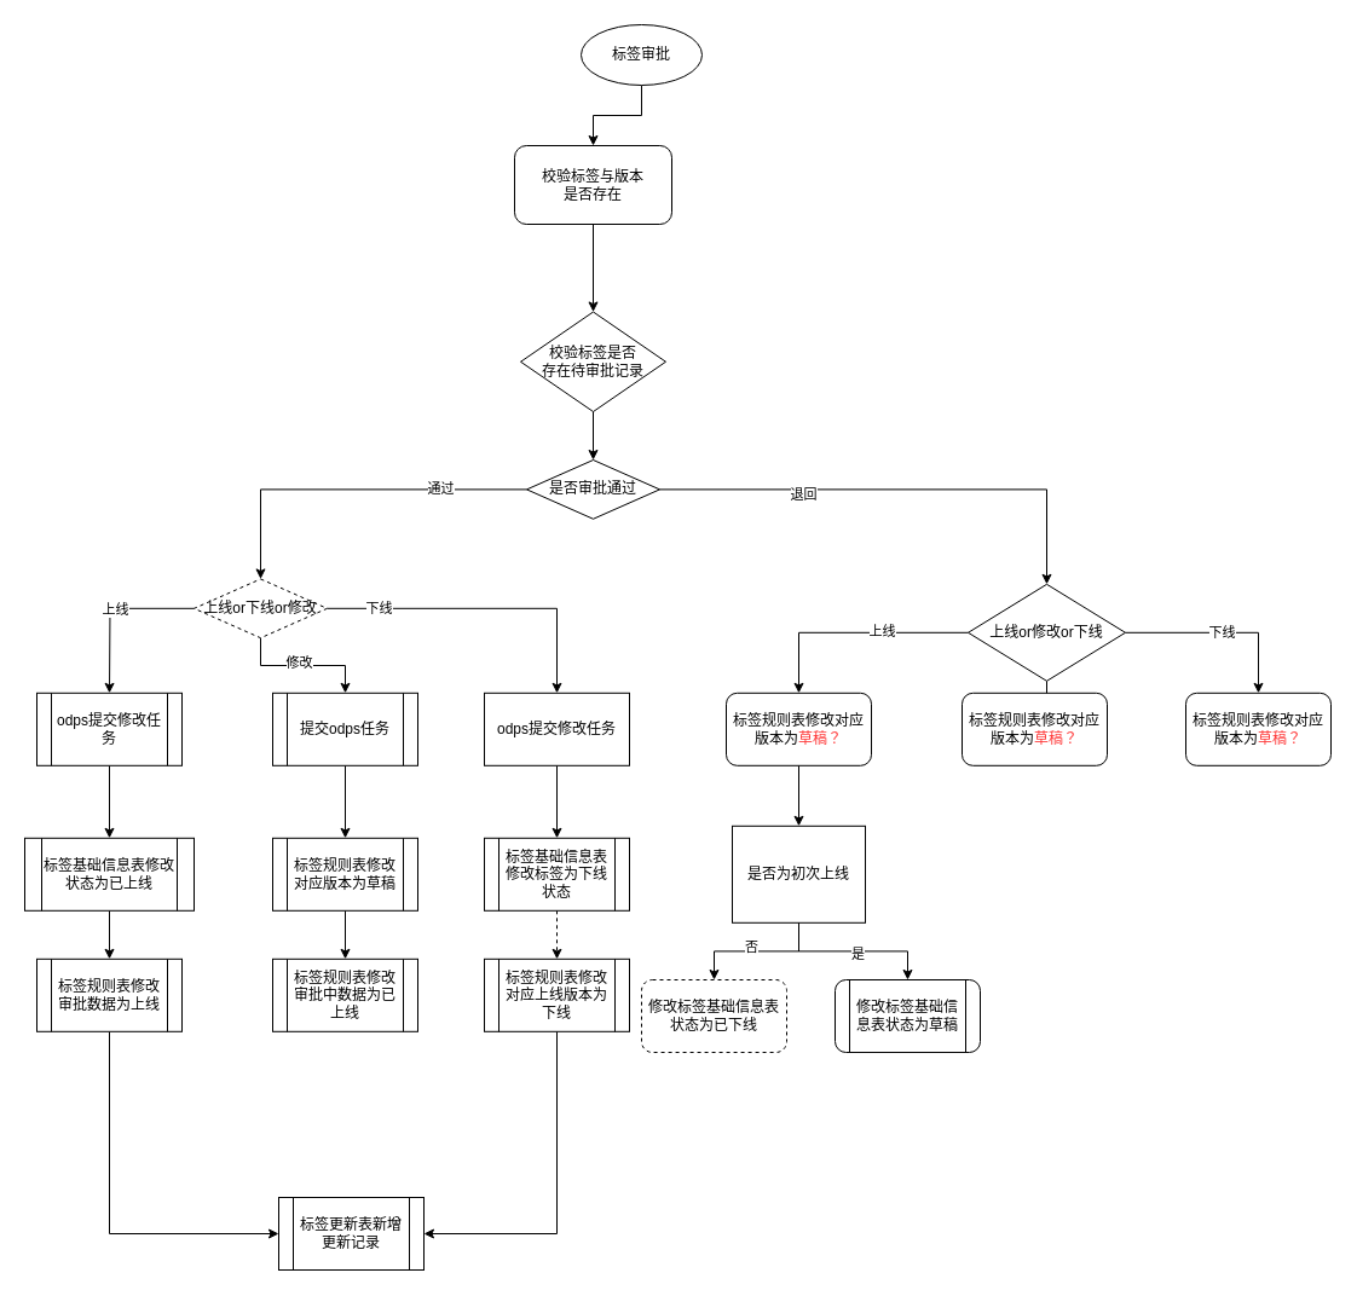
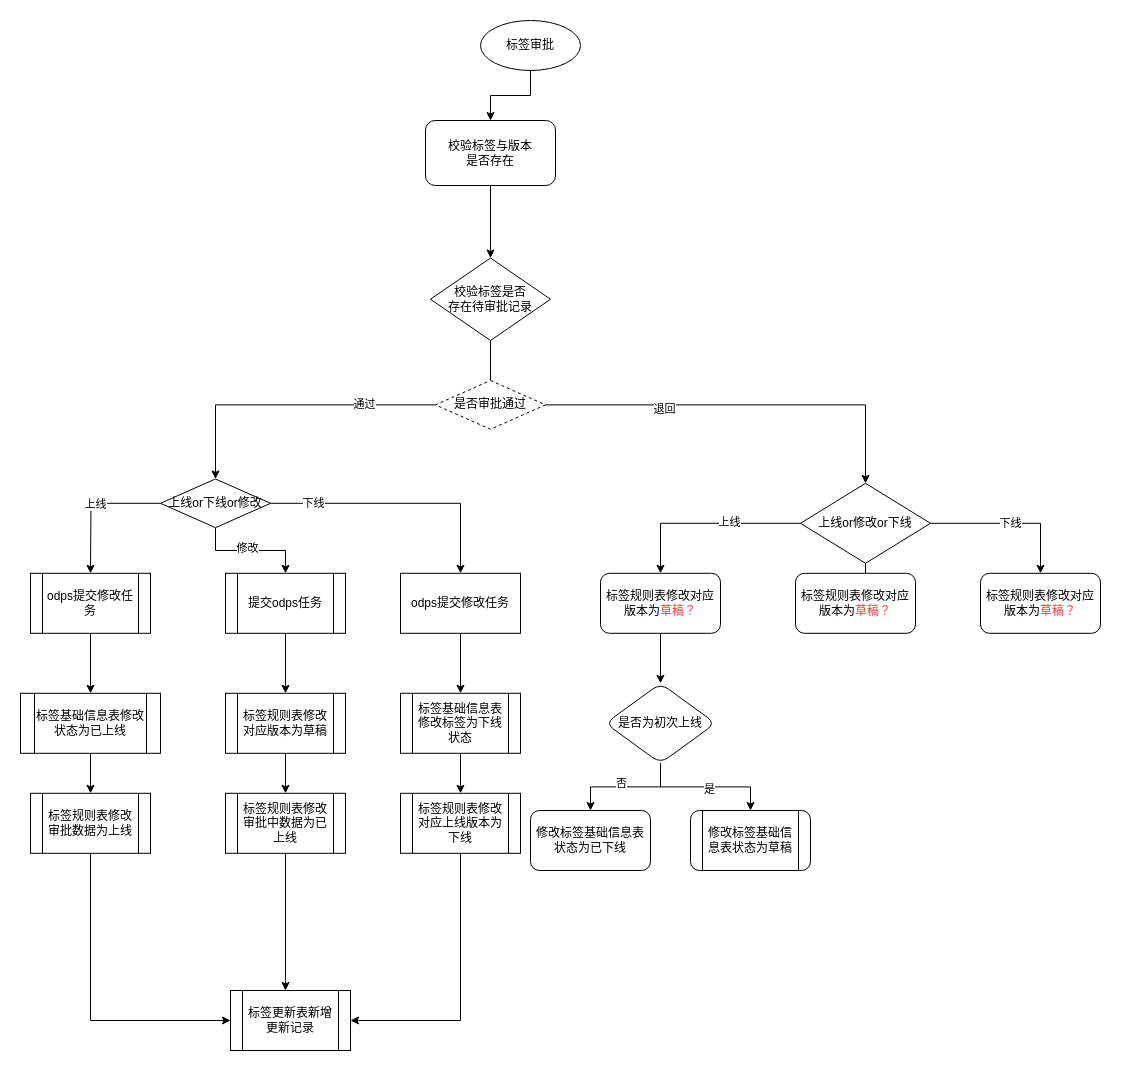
  <mxCell id="0" />
  <mxCell id="1" parent="0" />
  <mxCell id="2" value="" style="edgeStyle=orthogonalEdgeStyle;rounded=0;orthogonalLoop=1;jettySize=auto;html=1;" parent="1" source="3" target="5" edge="1"><mxGeometry relative="1" as="geometry" /></mxCell>
  <mxCell id="3" value="标签审批" style="ellipse;whiteSpace=wrap;html=1;" parent="1" vertex="1"><mxGeometry x="480" y="20" width="100" height="50" as="geometry" /></mxCell>
  <mxCell id="4" value="" style="edgeStyle=orthogonalEdgeStyle;rounded=0;orthogonalLoop=1;jettySize=auto;html=1;" parent="1" source="5" target="7" edge="1"><mxGeometry relative="1" as="geometry" /></mxCell>
  <mxCell id="5" value="校验标签与版本&lt;div&gt;是否存在&lt;/div&gt;" style="whiteSpace=wrap;html=1;rounded=1;" parent="1" vertex="1"><mxGeometry x="425" y="120" width="130" height="65" as="geometry" /></mxCell>
- <mxCell id="6" value="" style="edgeStyle=orthogonalEdgeStyle;rounded=0;orthogonalLoop=1;jettySize=auto;html=1;" parent="1" source="7" target="12" edge="1"><mxGeometry relative="1" as="geometry" /></mxCell>
+ <mxCell id="6" value="" style="edgeStyle=orthogonalEdgeStyle;rounded=0;orthogonalLoop=1;jettySize=auto;html=1;endArrow=none;" parent="1" source="7" target="12" edge="1"><mxGeometry relative="1" as="geometry" /></mxCell>
  <mxCell id="7" value="校验标签是否&lt;div&gt;存在待审批记录&lt;/div&gt;" style="rhombus;whiteSpace=wrap;html=1;" parent="1" vertex="1"><mxGeometry x="430" y="257.5" width="120" height="82.5" as="geometry" /></mxCell>
  <mxCell id="8" value="" style="edgeStyle=orthogonalEdgeStyle;rounded=0;orthogonalLoop=1;jettySize=auto;html=1;" parent="1" source="12" edge="1" target="44"><mxGeometry relative="1" as="geometry"><mxPoint x="660" y="470.01" as="targetPoint" /></mxGeometry></mxCell>
  <mxCell id="9" value="退回" style="edgeLabel;html=1;align=center;verticalAlign=middle;resizable=0;points=[];" parent="8" vertex="1" connectable="0"><mxGeometry x="-0.402" y="-4" relative="1" as="geometry"><mxPoint as="offset" /></mxGeometry></mxCell>
  <mxCell id="10" value="" style="edgeStyle=orthogonalEdgeStyle;rounded=0;orthogonalLoop=1;jettySize=auto;html=1;" parent="1" source="12" target="19" edge="1"><mxGeometry relative="1" as="geometry"><mxPoint x="275" y="407" as="sourcePoint" /></mxGeometry></mxCell>
  <mxCell id="11" value="通过" style="edgeLabel;html=1;align=center;verticalAlign=middle;resizable=0;points=[];" parent="10" vertex="1" connectable="0"><mxGeometry x="-0.512" y="-1" relative="1" as="geometry"><mxPoint as="offset" /></mxGeometry></mxCell>
- <mxCell id="12" value="是否审批通过" style="rhombus;whiteSpace=wrap;html=1;" parent="1" vertex="1"><mxGeometry x="435" y="380" width="110" height="48.75" as="geometry" /></mxCell>
+ <mxCell id="12" value="是否审批通过" style="rhombus;whiteSpace=wrap;html=1;dashed=1;" parent="1" vertex="1"><mxGeometry x="435" y="380" width="110" height="48.75" as="geometry" /></mxCell>
  <mxCell id="13" value="" style="edgeStyle=orthogonalEdgeStyle;rounded=0;orthogonalLoop=1;jettySize=auto;html=1;" parent="1" source="19" edge="1"><mxGeometry relative="1" as="geometry"><mxPoint x="90" y="572.8" as="targetPoint" /></mxGeometry></mxCell>
  <mxCell id="14" value="上线" style="edgeLabel;html=1;align=center;verticalAlign=middle;resizable=0;points=[];" parent="13" vertex="1" connectable="0"><mxGeometry x="-0.056" y="1" relative="1" as="geometry"><mxPoint as="offset" /></mxGeometry></mxCell>
  <mxCell id="15" value="" style="edgeStyle=orthogonalEdgeStyle;rounded=0;orthogonalLoop=1;jettySize=auto;html=1;" parent="1" source="19" target="25" edge="1"><mxGeometry relative="1" as="geometry"><Array as="points"><mxPoint x="460" y="503" /></Array></mxGeometry></mxCell>
  <mxCell id="16" value="下线" style="edgeLabel;html=1;align=center;verticalAlign=middle;resizable=0;points=[];" parent="15" vertex="1" connectable="0"><mxGeometry x="-0.672" relative="1" as="geometry"><mxPoint as="offset" /></mxGeometry></mxCell>
  <mxCell id="17" value="" style="edgeStyle=orthogonalEdgeStyle;rounded=0;orthogonalLoop=1;jettySize=auto;html=1;entryX=0.5;entryY=0;entryDx=0;entryDy=0;" edge="1" parent="1" source="19" target="34"><mxGeometry relative="1" as="geometry"><mxPoint x="285" y="562.8" as="targetPoint" /></mxGeometry></mxCell>
  <mxCell id="18" value="修改" style="edgeLabel;html=1;align=center;verticalAlign=middle;resizable=0;points=[];" vertex="1" connectable="0" parent="17"><mxGeometry x="-0.072" y="3" relative="1" as="geometry"><mxPoint as="offset" /></mxGeometry></mxCell>
- <mxCell id="19" value="上线or下线or修改" style="rhombus;whiteSpace=wrap;html=1;dashed=1;" parent="1" vertex="1"><mxGeometry x="160" y="478.44" width="110" height="48.75" as="geometry" /></mxCell>
+ <mxCell id="19" value="上线or下线or修改" style="rhombus;whiteSpace=wrap;html=1;" parent="1" vertex="1"><mxGeometry x="160" y="478.44" width="110" height="48.75" as="geometry" /></mxCell>
  <mxCell id="20" value="" style="edgeStyle=orthogonalEdgeStyle;rounded=0;orthogonalLoop=1;jettySize=auto;html=1;" parent="1" source="21" target="23" edge="1"><mxGeometry relative="1" as="geometry" /></mxCell>
  <mxCell id="21" value="odps提交修改任务" style="shape=process;whiteSpace=wrap;html=1;backgroundOutline=1;" parent="1" vertex="1"><mxGeometry x="30" y="572.8" width="120" height="60" as="geometry" /></mxCell>
  <mxCell id="22" value="" style="edgeStyle=orthogonalEdgeStyle;rounded=0;orthogonalLoop=1;jettySize=auto;html=1;" parent="1" source="23" target="29" edge="1"><mxGeometry relative="1" as="geometry" /></mxCell>
  <mxCell id="23" value="标签基础信息表修改状态为已上线" style="shape=process;whiteSpace=wrap;html=1;backgroundOutline=1;" parent="1" vertex="1"><mxGeometry x="20" y="692.8" width="140" height="60" as="geometry" /></mxCell>
  <mxCell id="24" value="" style="edgeStyle=orthogonalEdgeStyle;rounded=0;orthogonalLoop=1;jettySize=auto;html=1;" parent="1" source="25" target="27" edge="1"><mxGeometry relative="1" as="geometry" /></mxCell>
  <mxCell id="25" value="odps提交修改任务" style="whiteSpace=wrap;html=1;" parent="1" vertex="1"><mxGeometry x="400" y="572.805" width="120" height="60" as="geometry" /></mxCell>
- <mxCell id="26" value="" style="edgeStyle=orthogonalEdgeStyle;rounded=0;orthogonalLoop=1;jettySize=auto;html=1;dashed=1;" parent="1" source="27" target="31" edge="1"><mxGeometry relative="1" as="geometry" /></mxCell>
+ <mxCell id="26" value="" style="edgeStyle=orthogonalEdgeStyle;rounded=0;orthogonalLoop=1;jettySize=auto;html=1;" parent="1" source="27" target="31" edge="1"><mxGeometry relative="1" as="geometry" /></mxCell>
  <mxCell id="27" value="标签基础信息表修改标签为下线状态" style="shape=process;whiteSpace=wrap;html=1;backgroundOutline=1;" parent="1" vertex="1"><mxGeometry x="400" y="692.795" width="120" height="60" as="geometry" /></mxCell>
  <mxCell id="28" style="edgeStyle=orthogonalEdgeStyle;rounded=0;orthogonalLoop=1;jettySize=auto;html=1;entryX=0;entryY=0.5;entryDx=0;entryDy=0;" edge="1" parent="1" source="29" target="32"><mxGeometry relative="1" as="geometry"><Array as="points"><mxPoint x="90" y="1020" /></Array></mxGeometry></mxCell>
  <mxCell id="29" value="标签规则表修改审批数据为上线" style="shape=process;whiteSpace=wrap;html=1;backgroundOutline=1;" parent="1" vertex="1"><mxGeometry x="30" y="792.8" width="120" height="60" as="geometry" /></mxCell>
  <mxCell id="30" style="edgeStyle=orthogonalEdgeStyle;rounded=0;orthogonalLoop=1;jettySize=auto;html=1;" edge="1" parent="1" source="31" target="32"><mxGeometry relative="1" as="geometry"><Array as="points"><mxPoint x="460" y="1020" /></Array></mxGeometry></mxCell>
  <mxCell id="31" value="标签规则表修改对应上线版本为下线" style="shape=process;whiteSpace=wrap;html=1;backgroundOutline=1;" parent="1" vertex="1"><mxGeometry x="400" y="792.805" width="120" height="60" as="geometry" /></mxCell>
  <mxCell id="32" value="标签更新表新增更新记录" style="shape=process;whiteSpace=wrap;html=1;backgroundOutline=1;" vertex="1" parent="1"><mxGeometry x="230" y="990" width="120" height="60" as="geometry" /></mxCell>
  <mxCell id="33" value="" style="edgeStyle=orthogonalEdgeStyle;rounded=0;orthogonalLoop=1;jettySize=auto;html=1;" edge="1" parent="1" source="34" target="36"><mxGeometry relative="1" as="geometry" /></mxCell>
  <mxCell id="34" value="提交odps任务" style="shape=process;whiteSpace=wrap;html=1;backgroundOutline=1;" vertex="1" parent="1"><mxGeometry x="225" y="572.8" width="120" height="60" as="geometry" /></mxCell>
  <mxCell id="35" value="" style="edgeStyle=orthogonalEdgeStyle;rounded=0;orthogonalLoop=1;jettySize=auto;html=1;" edge="1" parent="1" source="36" target="38"><mxGeometry relative="1" as="geometry" /></mxCell>
  <mxCell id="36" value="标签规则表修改对应版本为草稿" style="shape=process;whiteSpace=wrap;html=1;backgroundOutline=1;" vertex="1" parent="1"><mxGeometry x="225" y="692.8" width="120" height="60" as="geometry" /></mxCell>
+ <mxCell id="37" value="" style="edgeStyle=orthogonalEdgeStyle;rounded=0;orthogonalLoop=1;jettySize=auto;html=1;" edge="1" parent="1" source="38" target="32"><mxGeometry relative="1" as="geometry"><Array as="points"><mxPoint x="285" y="980" /><mxPoint x="285" y="980" /></Array></mxGeometry></mxCell>
  <mxCell id="38" value="标签规则表修改审批中数据为已上线" style="shape=process;whiteSpace=wrap;html=1;backgroundOutline=1;" vertex="1" parent="1"><mxGeometry x="225" y="792.8" width="120" height="60" as="geometry" /></mxCell>
  <mxCell id="39" value="" style="edgeStyle=orthogonalEdgeStyle;rounded=0;orthogonalLoop=1;jettySize=auto;html=1;" edge="1" parent="1" source="44" target="46"><mxGeometry relative="1" as="geometry" /></mxCell>
  <mxCell id="40" value="上线" style="edgeLabel;html=1;align=center;verticalAlign=middle;resizable=0;points=[];" vertex="1" connectable="0" parent="39"><mxGeometry x="-0.24" y="-1" relative="1" as="geometry"><mxPoint as="offset" /></mxGeometry></mxCell>
  <mxCell id="41" value="" style="edgeStyle=orthogonalEdgeStyle;rounded=0;orthogonalLoop=1;jettySize=auto;html=1;" edge="1" parent="1" source="44" target="47"><mxGeometry relative="1" as="geometry" /></mxCell>
  <mxCell id="42" value="修改" style="edgeLabel;html=1;align=center;verticalAlign=middle;resizable=0;points=[];" vertex="1" connectable="0" parent="41"><mxGeometry x="0.004" y="2" relative="1" as="geometry"><mxPoint as="offset" /></mxGeometry></mxCell>
  <mxCell id="43" value="下线" style="edgeStyle=orthogonalEdgeStyle;rounded=0;orthogonalLoop=1;jettySize=auto;html=1;" edge="1" parent="1" source="44" target="54"><mxGeometry relative="1" as="geometry" /></mxCell>
  <mxCell id="44" value="上线or修改or下线" style="rhombus;whiteSpace=wrap;html=1;" vertex="1" parent="1"><mxGeometry x="800" y="482.81" width="130" height="80" as="geometry" /></mxCell>
  <mxCell id="45" value="" style="edgeStyle=orthogonalEdgeStyle;rounded=0;orthogonalLoop=1;jettySize=auto;html=1;" edge="1" parent="1" source="46" target="52"><mxGeometry relative="1" as="geometry" /></mxCell>
  <mxCell id="46" value="标签规则表修改对应版本为&lt;font color=&quot;#ff3333&quot;&gt;草稿？&lt;/font&gt;" style="rounded=1;whiteSpace=wrap;html=1;" vertex="1" parent="1"><mxGeometry x="600" y="572.8" width="120" height="60" as="geometry" /></mxCell>
  <mxCell id="47" value="标签规则表修改对应版本为&lt;font color=&quot;#ff3333&quot;&gt;草稿？&lt;/font&gt;" style="rounded=1;whiteSpace=wrap;html=1;" vertex="1" parent="1"><mxGeometry x="795" y="572.8" width="120" height="60" as="geometry" /></mxCell>
  <mxCell id="48" value="" style="edgeStyle=orthogonalEdgeStyle;rounded=0;orthogonalLoop=1;jettySize=auto;html=1;" edge="1" parent="1" source="52" target="53"><mxGeometry relative="1" as="geometry" /></mxCell>
  <mxCell id="49" value="是" style="edgeLabel;html=1;align=center;verticalAlign=middle;resizable=0;points=[];" vertex="1" connectable="0" parent="48"><mxGeometry x="0.051" y="-2" relative="1" as="geometry"><mxPoint as="offset" /></mxGeometry></mxCell>
  <mxCell id="50" style="edgeStyle=orthogonalEdgeStyle;rounded=0;orthogonalLoop=1;jettySize=auto;html=1;" edge="1" parent="1" source="52" target="55"><mxGeometry relative="1" as="geometry"><mxPoint x="580" y="860" as="targetPoint" /></mxGeometry></mxCell>
  <mxCell id="51" value="否" style="edgeLabel;html=1;align=center;verticalAlign=middle;resizable=0;points=[];" vertex="1" connectable="0" parent="50"><mxGeometry x="0.068" y="-4" relative="1" as="geometry"><mxPoint as="offset" /></mxGeometry></mxCell>
- <mxCell id="52" value="是否为初次上线" style="whiteSpace=wrap;html=1;rounded=0;" vertex="1" parent="1"><mxGeometry x="605" y="682.8" width="110" height="80" as="geometry" /></mxCell>
+ <mxCell id="52" value="是否为初次上线" style="rhombus;whiteSpace=wrap;html=1;rounded=1;" vertex="1" parent="1"><mxGeometry x="605" y="682.8" width="110" height="80" as="geometry" /></mxCell>
  <mxCell id="53" value="修改标签基础信息表状态为草稿" style="shape=process;whiteSpace=wrap;html=1;backgroundOutline=1;rounded=1;" vertex="1" parent="1"><mxGeometry x="690" y="810" width="120" height="60" as="geometry" /></mxCell>
  <mxCell id="54" value="标签规则表修改对应版本为&lt;font color=&quot;#ff3333&quot;&gt;草稿？&lt;/font&gt;" style="rounded=1;whiteSpace=wrap;html=1;" vertex="1" parent="1"><mxGeometry x="980" y="572.8" width="120" height="60" as="geometry" /></mxCell>
- <mxCell id="55" value="修改标签基础信息表状态为已下线" style="rounded=1;whiteSpace=wrap;html=1;dashed=1;" vertex="1" parent="1"><mxGeometry x="530" y="810" width="120" height="60" as="geometry" /></mxCell>
+ <mxCell id="55" value="修改标签基础信息表状态为已下线" style="rounded=1;whiteSpace=wrap;html=1;" vertex="1" parent="1"><mxGeometry x="530" y="810" width="120" height="60" as="geometry" /></mxCell>
